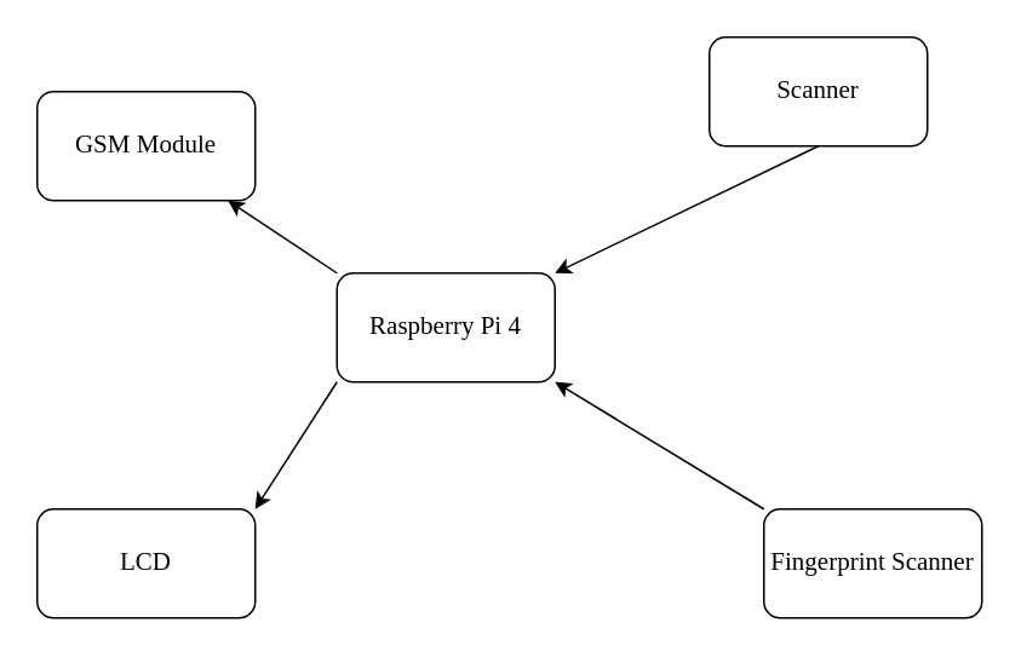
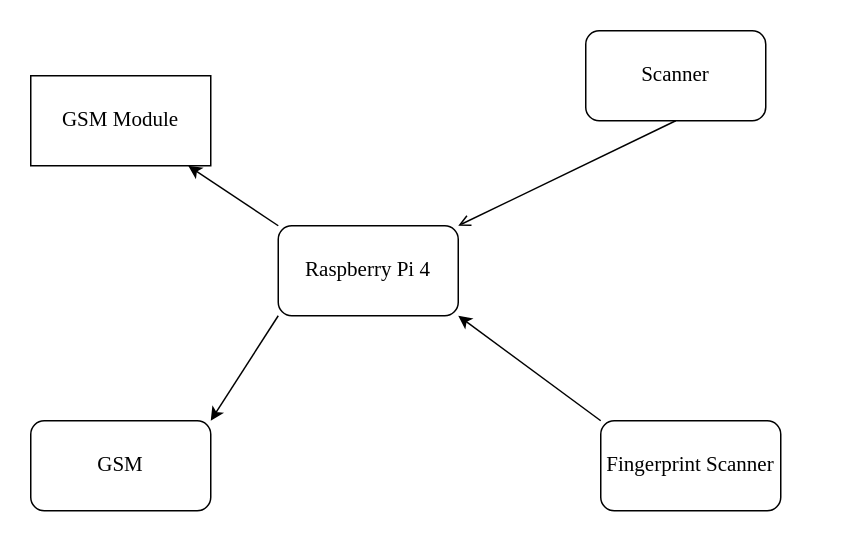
  <mxCell id="0" />
  <mxCell id="1" parent="0" />
  <mxCell id="2" style="edgeStyle=none;rounded=0;orthogonalLoop=1;jettySize=auto;html=1;exitX=0;exitY=1;exitDx=0;exitDy=0;entryX=1;entryY=0;entryDx=0;entryDy=0;fontFamily=Times New Roman;fontSize=14;" parent="1" source="4" target="8" edge="1"><mxGeometry relative="1" as="geometry" /></mxCell>
  <mxCell id="3" style="edgeStyle=none;rounded=0;orthogonalLoop=1;jettySize=auto;html=1;exitX=0;exitY=0;exitDx=0;exitDy=0;fontFamily=Times New Roman;fontSize=14;" parent="1" source="4" target="7" edge="1"><mxGeometry relative="1" as="geometry" /></mxCell>
  <mxCell id="4" value="&lt;font face=&quot;Times New Roman&quot; style=&quot;font-size: 14px&quot;&gt;Raspberry Pi 4&lt;/font&gt;" style="rounded=1;whiteSpace=wrap;html=1;" parent="1" vertex="1"><mxGeometry x="185" y="150" width="120" height="60" as="geometry" /></mxCell>
- <mxCell id="5" style="edgeStyle=none;rounded=0;orthogonalLoop=1;jettySize=auto;html=1;exitX=0.5;exitY=1;exitDx=0;exitDy=0;entryX=1;entryY=0;entryDx=0;entryDy=0;fontFamily=Times New Roman;fontSize=14;" parent="1" source="6" target="4" edge="1"><mxGeometry relative="1" as="geometry" /></mxCell>
+ <mxCell id="5" style="edgeStyle=none;rounded=0;orthogonalLoop=1;jettySize=auto;html=1;exitX=0.5;exitY=1;exitDx=0;exitDy=0;entryX=1;entryY=0;entryDx=0;entryDy=0;fontFamily=Times New Roman;fontSize=14;endArrow=open;" parent="1" source="6" target="4" edge="1"><mxGeometry relative="1" as="geometry" /></mxCell>
  <mxCell id="6" value="Scanner" style="rounded=1;whiteSpace=wrap;html=1;fontFamily=Times New Roman;fontSize=14;" parent="1" vertex="1"><mxGeometry x="390" y="20" width="120" height="60" as="geometry" /></mxCell>
- <mxCell id="7" value="GSM Module" style="rounded=1;whiteSpace=wrap;html=1;fontFamily=Times New Roman;fontSize=14;" parent="1" vertex="1"><mxGeometry x="20" y="50" width="120" height="60" as="geometry" /></mxCell>
- <mxCell id="8" value="LCD" style="rounded=1;whiteSpace=wrap;html=1;fontFamily=Times New Roman;fontSize=14;" parent="1" vertex="1"><mxGeometry x="20" y="280" width="120" height="60" as="geometry" /></mxCell>
+ <mxCell id="7" value="GSM Module" style="whiteSpace=wrap;html=1;fontFamily=Times New Roman;fontSize=14;rounded=0;" parent="1" vertex="1"><mxGeometry x="20" y="50" width="120" height="60" as="geometry" /></mxCell>
+ <mxCell id="8" value="GSM" style="rounded=1;whiteSpace=wrap;html=1;fontFamily=Times New Roman;fontSize=14;" parent="1" vertex="1"><mxGeometry x="20" y="280" width="120" height="60" as="geometry" /></mxCell>
  <mxCell id="9" style="edgeStyle=none;rounded=0;orthogonalLoop=1;jettySize=auto;html=1;exitX=0;exitY=0;exitDx=0;exitDy=0;entryX=1;entryY=1;entryDx=0;entryDy=0;fontFamily=Times New Roman;fontSize=14;" parent="1" source="10" target="4" edge="1"><mxGeometry relative="1" as="geometry" /></mxCell>
- <mxCell id="10" value="Fingerprint Scanner" style="rounded=1;whiteSpace=wrap;html=1;fontFamily=Times New Roman;fontSize=14;" parent="1" vertex="1"><mxGeometry x="420" y="280" width="120" height="60" as="geometry" /></mxCell>
+ <mxCell id="10" value="Fingerprint Scanner" style="rounded=1;whiteSpace=wrap;html=1;fontFamily=Times New Roman;fontSize=14;" parent="1" vertex="1"><mxGeometry x="400" y="280" width="120" height="60" as="geometry" /></mxCell>
